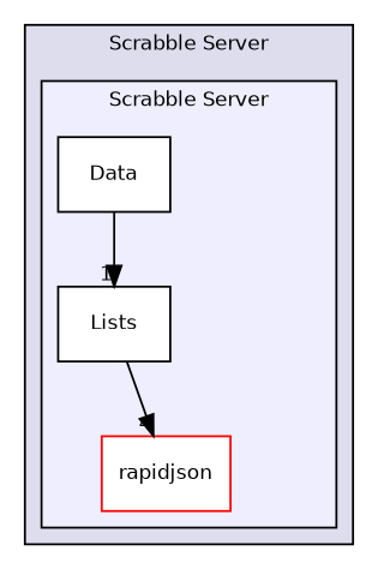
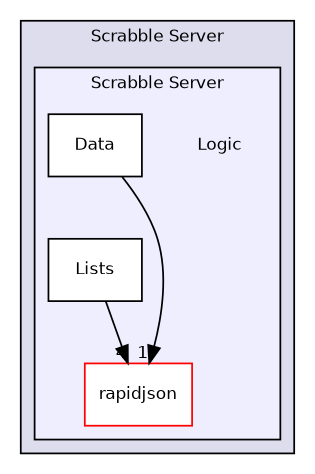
  digraph {
    compound=true
    node [fontname=Helvetica fontsize=10 shape=box color=black fillcolor=white style=filled]
    edge [labeldistance=1.5 labelfontname=Helvetica labelfontsize=10]
+   n1 [label=Logic shape=plaintext color="" fillcolor="" style=""]
    n2 [label=Data]
    n3 [label=Lists]
    n4 [color=red label=rapidjson]
    subgraph cluster_1 {
      bgcolor="#ddddee"
      fontname=Helvetica
      fontsize=10
      label="Scrabble Server"
      pencolor=black
      subgraph cluster_2 {
        bgcolor="#eeeeff"
        fontname=Helvetica
        fontsize=10
        label="Scrabble Server"
        pencolor=black
+       n1
        n2
        n3
        n4
      }
    }
-   n2 -> n3 [headlabel=1]
+   n2 -> n4 [headlabel=1]
    n3 -> n4 [headlabel=4]
  }
